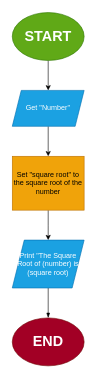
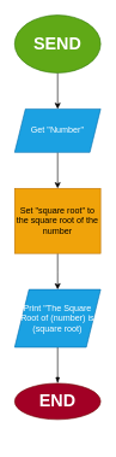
  <mxCell id="0" />
  <mxCell id="1" parent="0" />
  <mxCell id="2" value="" style="edgeStyle=orthogonalEdgeStyle;rounded=0;orthogonalLoop=1;jettySize=auto;html=1;" parent="1" source="3" target="5" edge="1"><mxGeometry relative="1" as="geometry" /></mxCell>
- <mxCell id="3" value="&lt;h2 style=&quot;font-size: 24px;&quot;&gt;&lt;font style=&quot;font-size: 24px;&quot;&gt;S&lt;/font&gt;TART&lt;br&gt;&lt;/h2&gt;" style="ellipse;whiteSpace=wrap;html=1;fillColor=#60a917;strokeColor=#2D7600;fontColor=#ffffff;" parent="1" vertex="1"><mxGeometry x="20" y="20" width="120" height="80" as="geometry" /></mxCell>
+ <mxCell id="3" value="&lt;h2 style=&quot;font-size: 24px;&quot;&gt;&lt;font style=&quot;font-size: 24px;&quot;&gt;S&lt;/font&gt;END&lt;br&gt;&lt;/h2&gt;" style="ellipse;whiteSpace=wrap;html=1;fillColor=#60a917;strokeColor=#2D7600;fontColor=#ffffff;" parent="1" vertex="1"><mxGeometry x="20" y="20" width="120" height="80" as="geometry" /></mxCell>
  <mxCell id="4" value="" style="edgeStyle=orthogonalEdgeStyle;rounded=0;orthogonalLoop=1;jettySize=auto;html=1;" parent="1" source="5" target="7" edge="1"><mxGeometry relative="1" as="geometry" /></mxCell>
  <mxCell id="5" value="Get &quot;Number&quot;" style="shape=parallelogram;perimeter=parallelogramPerimeter;whiteSpace=wrap;html=1;fixedSize=1;fillColor=#1ba1e2;strokeColor=#006EAF;size=15;fontColor=#ffffff;" parent="1" vertex="1"><mxGeometry x="20" y="150" width="120" height="60" as="geometry" /></mxCell>
  <mxCell id="6" value="" style="edgeStyle=orthogonalEdgeStyle;rounded=0;orthogonalLoop=1;jettySize=auto;html=1;" parent="1" source="7" edge="1"><mxGeometry relative="1" as="geometry"><mxPoint x="80" y="400" as="targetPoint" /></mxGeometry></mxCell>
  <mxCell id="7" value="Set &quot;square root&quot; to the square root of the number" style="rounded=0;whiteSpace=wrap;html=1;fillColor=#f0a30a;strokeColor=#BD7000;fontColor=#000000;" parent="1" vertex="1"><mxGeometry x="20" y="260" width="120" height="90" as="geometry" /></mxCell>
  <mxCell id="8" value="" style="edgeStyle=none;html=1;startArrow=none;startFill=0;endArrow=blockThin;endFill=1;" edge="1" parent="1" source="9" target="10"><mxGeometry relative="1" as="geometry" /></mxCell>
  <mxCell id="9" value="Print &quot;The Square Root of (number) is (square root)" style="shape=parallelogram;perimeter=parallelogramPerimeter;whiteSpace=wrap;html=1;fixedSize=1;fillColor=#1ba1e2;strokeColor=#006EAF;rounded=0;fontColor=#ffffff;" parent="1" vertex="1"><mxGeometry x="20" y="400" width="120" height="80" as="geometry" /></mxCell>
- <mxCell id="10" value="END" style="ellipse;whiteSpace=wrap;html=1;fillColor=#a20025;strokeColor=#6F0000;fontSize=24;fontStyle=1;fontColor=#ffffff;" parent="1" vertex="1"><mxGeometry x="20" y="530" width="120" height="80" as="geometry" /></mxCell>
+ <mxCell id="10" value="END" style="ellipse;whiteSpace=wrap;html=1;fillColor=#a20025;strokeColor=#6F0000;fontSize=24;fontStyle=1;fontColor=#ffffff;" parent="1" vertex="1"><mxGeometry x="20" y="530" width="120" height="50" as="geometry" /></mxCell>
